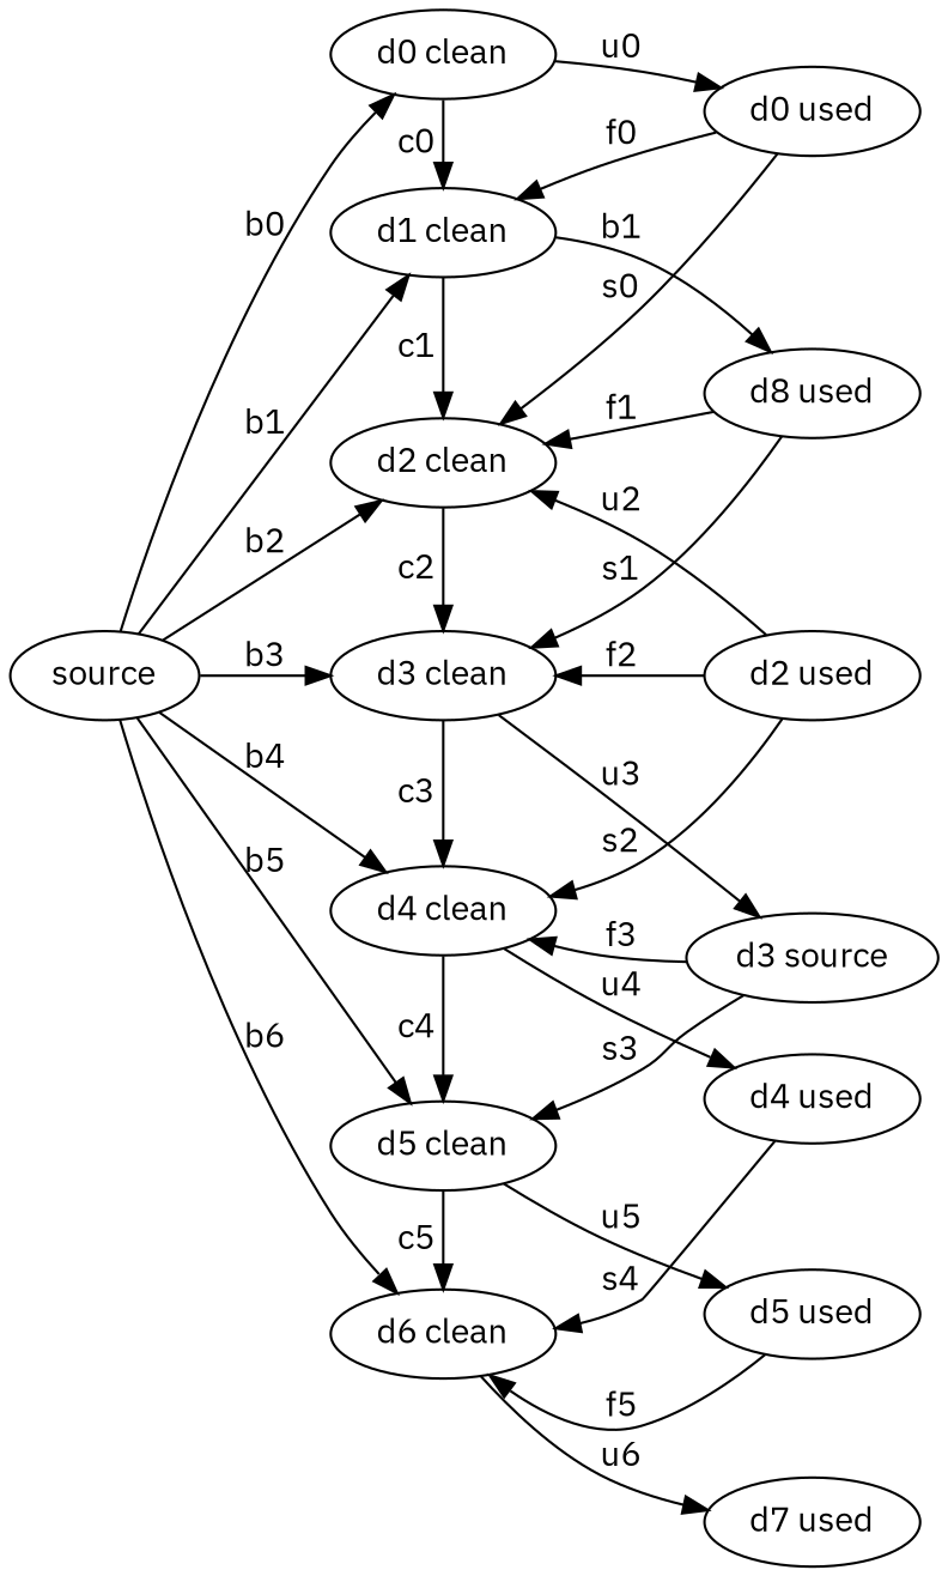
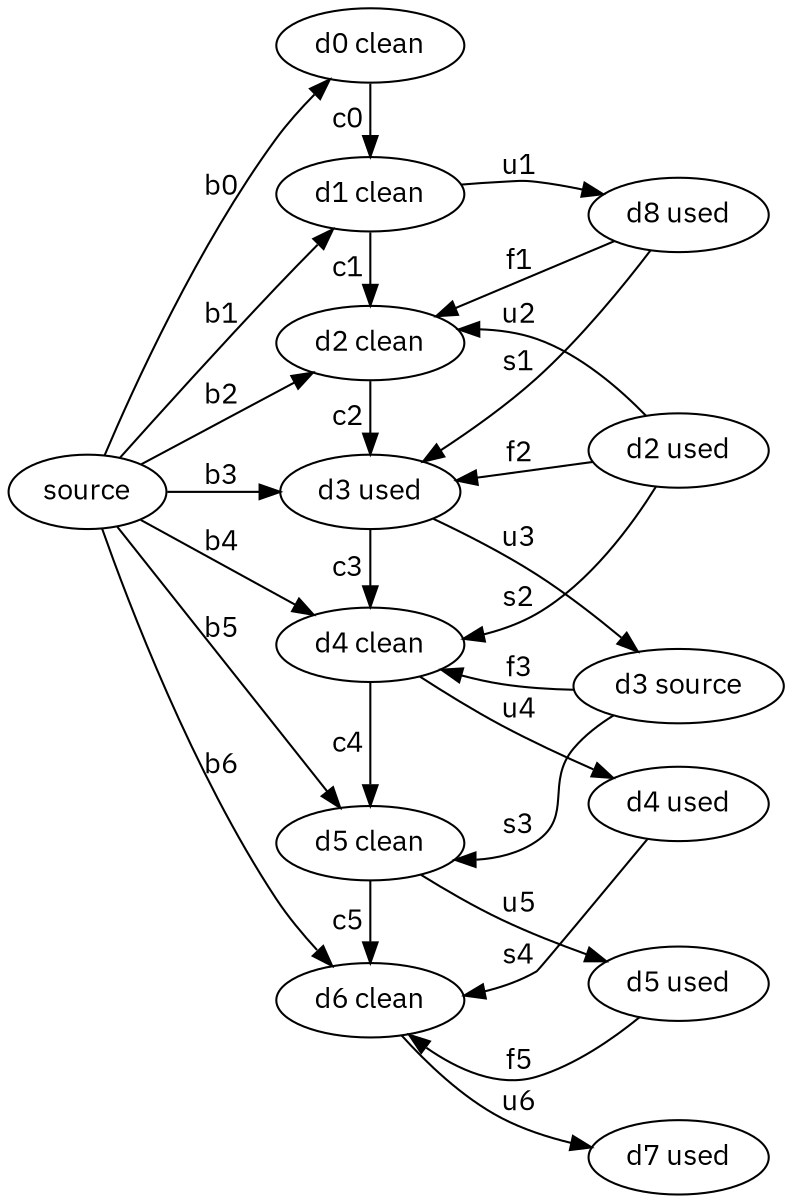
  digraph {
    fontname="IBM Plex Sans"
    rankdir=LR
    node [fontname="IBM Plex Sans"]
    edge [fontname="IBM Plex Sans"]
    source
    "d0 clean"
    "d1 clean"
    "d2 clean"
-   "d3 clean"
+   "d3 clean" [label="d3 used"]
    "d4 clean"
    "d5 clean"
    "d6 clean"
-   "d0 used"
    n10 [label="d8 used"]
    "d2 used"
    n12 [label="d3 source"]
    "d4 used"
    "d5 used"
    n15 [label="d7 used"]
    subgraph sub_1 {
      rank=same
      source
    }
    subgraph sub_2 {
      rank=same
      "d0 clean"
      "d1 clean"
      "d2 clean"
      "d3 clean"
      "d4 clean"
      "d5 clean"
      "d6 clean"
    }
    subgraph sub_3 {
      rank=same
-     "d0 used"
      n10
      "d2 used"
      n12
      "d4 used"
      "d5 used"
      n15
    }
    source -> "d0 clean" [label=b0]
    source -> "d1 clean" [label=b1]
    source -> "d2 clean" [label=b2]
    source -> "d3 clean" [label=b3]
    source -> "d4 clean" [label=b4]
    source -> "d5 clean" [label=b5]
    source -> "d6 clean" [label=b6]
    "d0 clean" -> "d1 clean" [label=c0]
-   "d0 clean" -> "d0 used" [label=u0]
    "d1 clean" -> "d2 clean" [label=c1]
-   "d1 clean" -> n10 [label=b1]
+   "d1 clean" -> n10 [label=u1]
    "d2 clean" -> "d3 clean" [label=c2]
    "d3 clean" -> "d4 clean" [label=c3]
    "d3 clean" -> n12 [label=u3]
    "d4 clean" -> "d5 clean" [label=c4]
    "d4 clean" -> "d4 used" [label=u4]
    "d5 clean" -> "d6 clean" [label=c5]
    "d5 clean" -> "d5 used" [label=u5]
    "d6 clean" -> n15 [label=u6]
-   "d0 used" -> "d1 clean" [label=f0]
-   "d0 used" -> "d2 clean" [label=s0]
    n10 -> "d2 clean" [label=f1]
    n10 -> "d3 clean" [label=s1]
    "d2 used" -> "d2 clean" [label=u2]
    "d2 used" -> "d3 clean" [label=f2]
    "d2 used" -> "d4 clean" [label=s2]
    n12 -> "d4 clean" [label=f3]
    n12 -> "d5 clean" [label=s3]
    "d4 used" -> "d6 clean" [label=s4]
    "d5 used" -> "d6 clean" [label=f5]
  }
